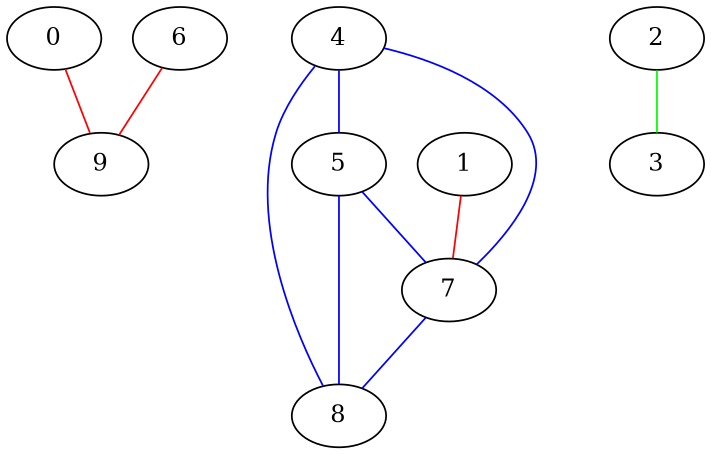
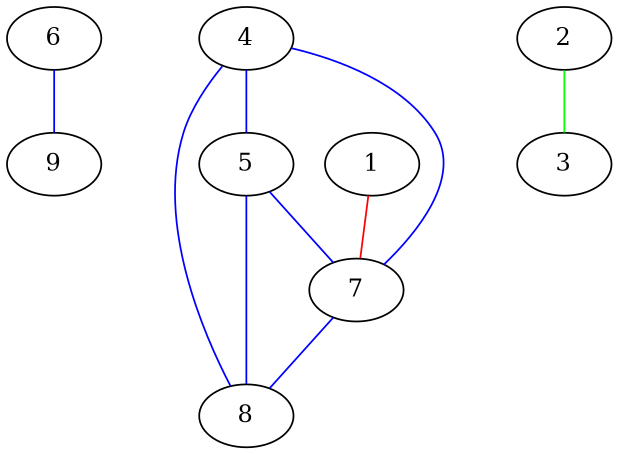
  graph {
    edge [color=blue]
-   0
    9
    1
    7
    8
    2
    3
    4
    5
    6
-   0 -- 9 [color=red]
    1 -- 7 [color=red]
    7 -- 8
    2 -- 3 [color=green]
    4 -- 7
    4 -- 8
    4 -- 5
    5 -- 7
    5 -- 8
-   6 -- 9 [color=red]
+   6 -- 9
  }
